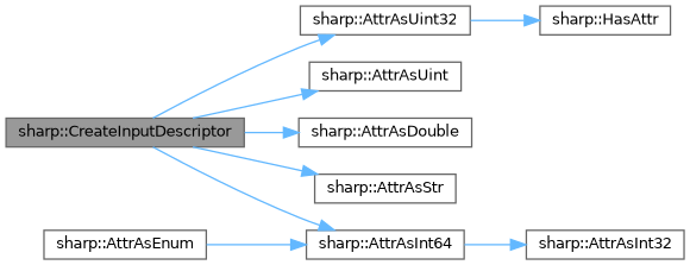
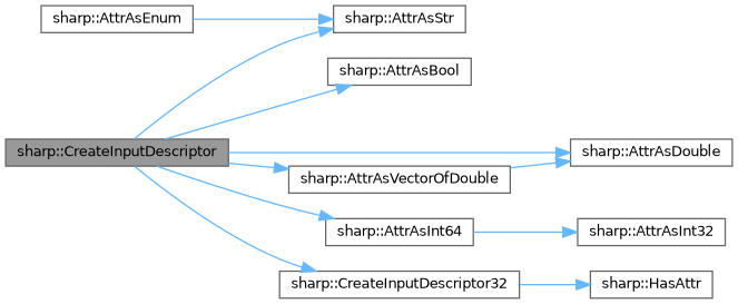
  digraph {
    rankdir=LR
    node [color=grey40 fillcolor=white fontname=Helvetica fontsize=10 shape=box style=filled]
    edge [color=steelblue1 fontname=Helvetica fontsize=10 labelfontname=Helvetica labelfontsize=10 style=solid]
    n1 [color=gray40 fillcolor=grey60 fontcolor=black height=0.2 label="sharp::CreateInputDescriptor" width=0.4]
-   n2 [height=0.2 label="sharp::AttrAsUint" width=0.4]
+   n2 [height=0.2 label="sharp::AttrAsBool" width=0.4]
    n3 [height=0.2 label="sharp::AttrAsDouble" width=0.4]
    n4 [height=0.2 label="sharp::AttrAsStr" width=0.4]
    n5 [height=0.2 label="sharp::AttrAsInt64" width=0.4]
-   n6 [height=0.2 label="sharp::AttrAsUint32" width=0.4]
+   n6 [height=0.2 label="sharp::CreateInputDescriptor32" width=0.4]
+   n7 [height=0.2 label="sharp::AttrAsVectorOfDouble" width=0.4]
    n8 [height=0.2 label="sharp::AttrAsEnum" width=0.4]
    n9 [height=0.2 label="sharp::AttrAsInt32" width=0.4]
    n10 [height=0.2 label="sharp::HasAttr" width=0.4]
    n1 -> n2
    n1 -> n3
    n1 -> n4
    n1 -> n5
    n1 -> n6
+   n1 -> n7
    n5 -> n9
    n6 -> n10
-   n8 -> n5
+   n7 -> n3
+   n8 -> n4
  }
